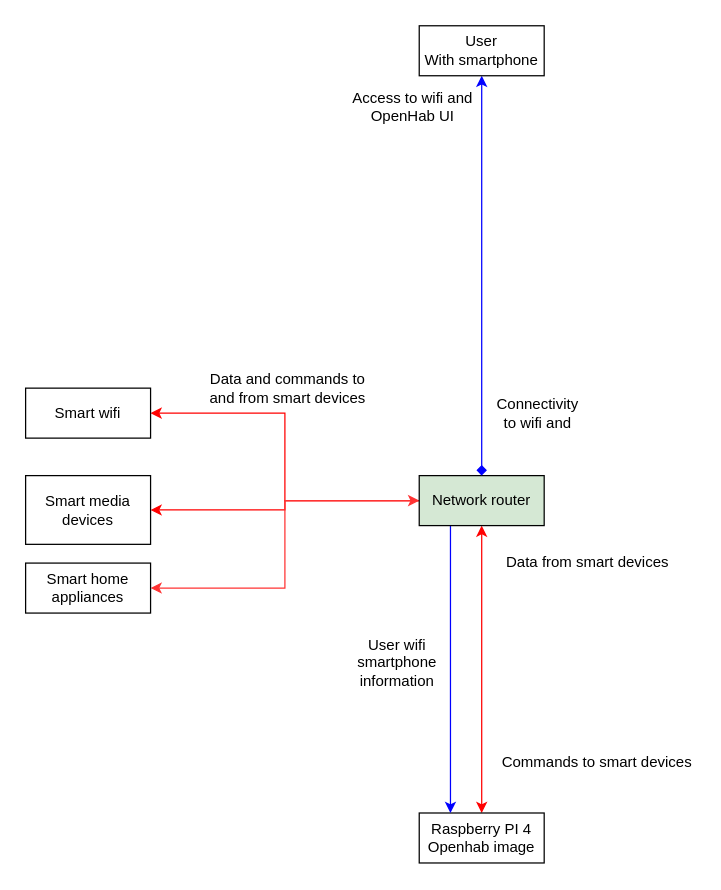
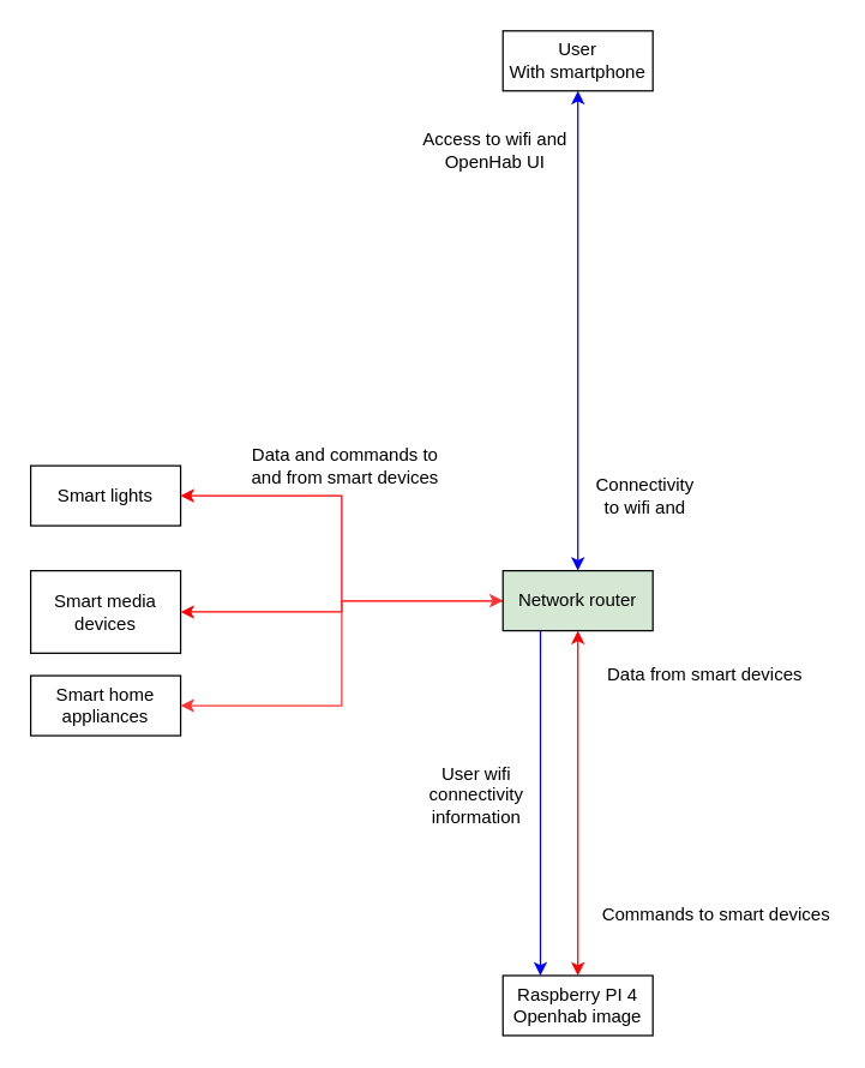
  <mxCell id="0" />
  <mxCell id="1" parent="0" />
  <mxCell id="2" style="edgeStyle=orthogonalEdgeStyle;rounded=0;orthogonalLoop=1;jettySize=auto;html=1;entryX=0.5;entryY=1;entryDx=0;entryDy=0;startArrow=classic;startFill=1;strokeColor=#FF0000;" edge="1" parent="1" source="3" target="8"><mxGeometry relative="1" as="geometry" /></mxCell>
  <mxCell id="3" value="Raspberry PI 4&lt;br&gt;Openhab image" style="whiteSpace=wrap;html=1;align=center;" vertex="1" parent="1"><mxGeometry x="335" y="650" width="100" height="40" as="geometry" /></mxCell>
  <mxCell id="4" style="edgeStyle=orthogonalEdgeStyle;rounded=0;orthogonalLoop=1;jettySize=auto;html=1;entryX=1;entryY=0.5;entryDx=0;entryDy=0;strokeColor=#FF0000;" edge="1" parent="1" source="8" target="9"><mxGeometry relative="1" as="geometry" /></mxCell>
  <mxCell id="5" style="edgeStyle=orthogonalEdgeStyle;rounded=0;orthogonalLoop=1;jettySize=auto;html=1;entryX=1;entryY=0.5;entryDx=0;entryDy=0;strokeColor=#FF0000;" edge="1" parent="1" source="8" target="10"><mxGeometry relative="1" as="geometry" /></mxCell>
  <mxCell id="6" style="rounded=0;orthogonalLoop=1;jettySize=auto;html=1;entryX=1;entryY=0.5;entryDx=0;entryDy=0;edgeStyle=orthogonalEdgeStyle;startArrow=classic;startFill=1;strokeColor=#FF3333;" edge="1" parent="1" source="8" target="11"><mxGeometry relative="1" as="geometry" /></mxCell>
  <mxCell id="7" style="edgeStyle=orthogonalEdgeStyle;rounded=0;orthogonalLoop=1;jettySize=auto;html=1;exitX=0.25;exitY=1;exitDx=0;exitDy=0;entryX=0.25;entryY=0;entryDx=0;entryDy=0;startArrow=none;startFill=0;strokeColor=#0000FF;" edge="1" parent="1" source="8" target="3"><mxGeometry relative="1" as="geometry" /></mxCell>
  <mxCell id="8" value="Network router" style="whiteSpace=wrap;html=1;align=center;fillColor=#d5e8d4;" vertex="1" parent="1"><mxGeometry x="335" y="380" width="100" height="40" as="geometry" /></mxCell>
- <mxCell id="9" value="Smart wifi" style="whiteSpace=wrap;html=1;align=center;" vertex="1" parent="1"><mxGeometry x="20" y="310" width="100" height="40" as="geometry" /></mxCell>
+ <mxCell id="9" value="Smart lights" style="whiteSpace=wrap;html=1;align=center;" vertex="1" parent="1"><mxGeometry x="20" y="310" width="100" height="40" as="geometry" /></mxCell>
  <mxCell id="10" value="Smart media devices" style="whiteSpace=wrap;html=1;align=center;" vertex="1" parent="1"><mxGeometry x="20" y="380" width="100" height="55" as="geometry" /></mxCell>
  <mxCell id="11" value="Smart home appliances" style="whiteSpace=wrap;html=1;align=center;" vertex="1" parent="1"><mxGeometry x="20" y="450" width="100" height="40" as="geometry" /></mxCell>
  <mxCell id="12" value="Data and commands to and from smart devices" style="text;html=1;strokeColor=none;fillColor=none;align=center;verticalAlign=middle;whiteSpace=wrap;rounded=0;" vertex="1" parent="1"><mxGeometry x="160" y="300" width="140" height="20" as="geometry" /></mxCell>
  <mxCell id="13" value="Data from smart devices" style="text;html=1;strokeColor=none;fillColor=none;align=center;verticalAlign=middle;whiteSpace=wrap;rounded=0;" vertex="1" parent="1"><mxGeometry x="400" y="440" width="140" height="20" as="geometry" /></mxCell>
  <mxCell id="14" value="Commands to smart devices" style="text;html=1;strokeColor=none;fillColor=none;align=center;verticalAlign=middle;whiteSpace=wrap;rounded=0;" vertex="1" parent="1"><mxGeometry x="400" y="600" width="155" height="20" as="geometry" /></mxCell>
- <mxCell id="15" value="User wifi smartphone information" style="text;html=1;strokeColor=none;fillColor=none;align=center;verticalAlign=middle;whiteSpace=wrap;rounded=0;" vertex="1" parent="1"><mxGeometry x="270" y="520" width="95" height="20" as="geometry" /></mxCell>
- <mxCell id="16" style="edgeStyle=orthogonalEdgeStyle;rounded=0;orthogonalLoop=1;jettySize=auto;html=1;entryX=0.5;entryY=0;entryDx=0;entryDy=0;startArrow=classic;startFill=1;strokeColor=#0000FF;endArrow=diamond;" edge="1" parent="1" source="17" target="8"><mxGeometry relative="1" as="geometry" /></mxCell>
+ <mxCell id="15" value="User wifi connectivity information" style="text;html=1;strokeColor=none;fillColor=none;align=center;verticalAlign=middle;whiteSpace=wrap;rounded=0;" vertex="1" parent="1"><mxGeometry x="270" y="520" width="95" height="20" as="geometry" /></mxCell>
+ <mxCell id="16" style="edgeStyle=orthogonalEdgeStyle;rounded=0;orthogonalLoop=1;jettySize=auto;html=1;entryX=0.5;entryY=0;entryDx=0;entryDy=0;startArrow=classic;startFill=1;strokeColor=#0000FF;" edge="1" parent="1" source="17" target="8"><mxGeometry relative="1" as="geometry" /></mxCell>
  <mxCell id="17" value="User&lt;br&gt;With smartphone" style="whiteSpace=wrap;html=1;align=center;" vertex="1" parent="1"><mxGeometry x="335" y="20" width="100" height="40" as="geometry" /></mxCell>
  <mxCell id="18" value="Connectivity to wifi and" style="text;html=1;strokeColor=none;fillColor=none;align=center;verticalAlign=middle;whiteSpace=wrap;rounded=0;" vertex="1" parent="1"><mxGeometry x="390" y="320" width="80" height="20" as="geometry" /></mxCell>
- <mxCell id="19" value="Access to wifi and OpenHab UI" style="text;html=1;strokeColor=none;fillColor=none;align=center;verticalAlign=middle;whiteSpace=wrap;rounded=0;" vertex="1" parent="1"><mxGeometry x="280" y="75" width="100" height="20" as="geometry" /></mxCell>
+ <mxCell id="19" value="Access to wifi and OpenHab UI" style="text;html=1;strokeColor=none;fillColor=none;align=center;verticalAlign=middle;whiteSpace=wrap;rounded=0;" vertex="1" parent="1"><mxGeometry x="280" y="90" width="100" height="20" as="geometry" /></mxCell>
